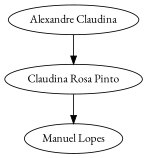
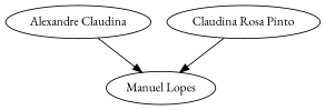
  digraph {
    fontname="EB Garamond"
    node [fontname="EB Garamond"]
    edge [fontname="EB Garamond"]
    n1 [label="Manuel Lopes"]
    n2 [label="Alexandre Claudina"]
    n3 [label="Claudina Rosa Pinto"]
-   n2 -> n3
+   n2 -> n1
    n3 -> n1
  }
